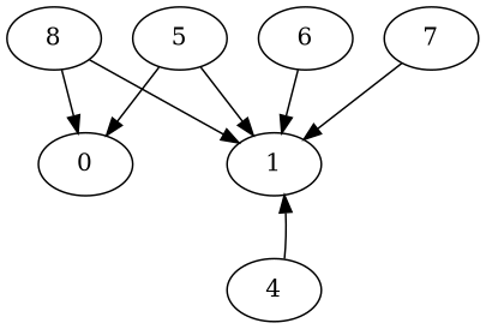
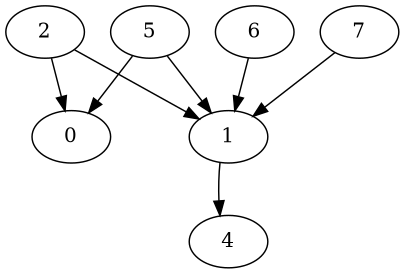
  strict digraph {
-   2 [label=8]
+   2
    0
    1
    6
    n5 [label=7]
    4
    5
    2 -> 0
    2 -> 1
    6 -> 1
    n5 -> 1
-   4 -> 1
+   1 -> 4
    5 -> 0
    5 -> 1
  }
